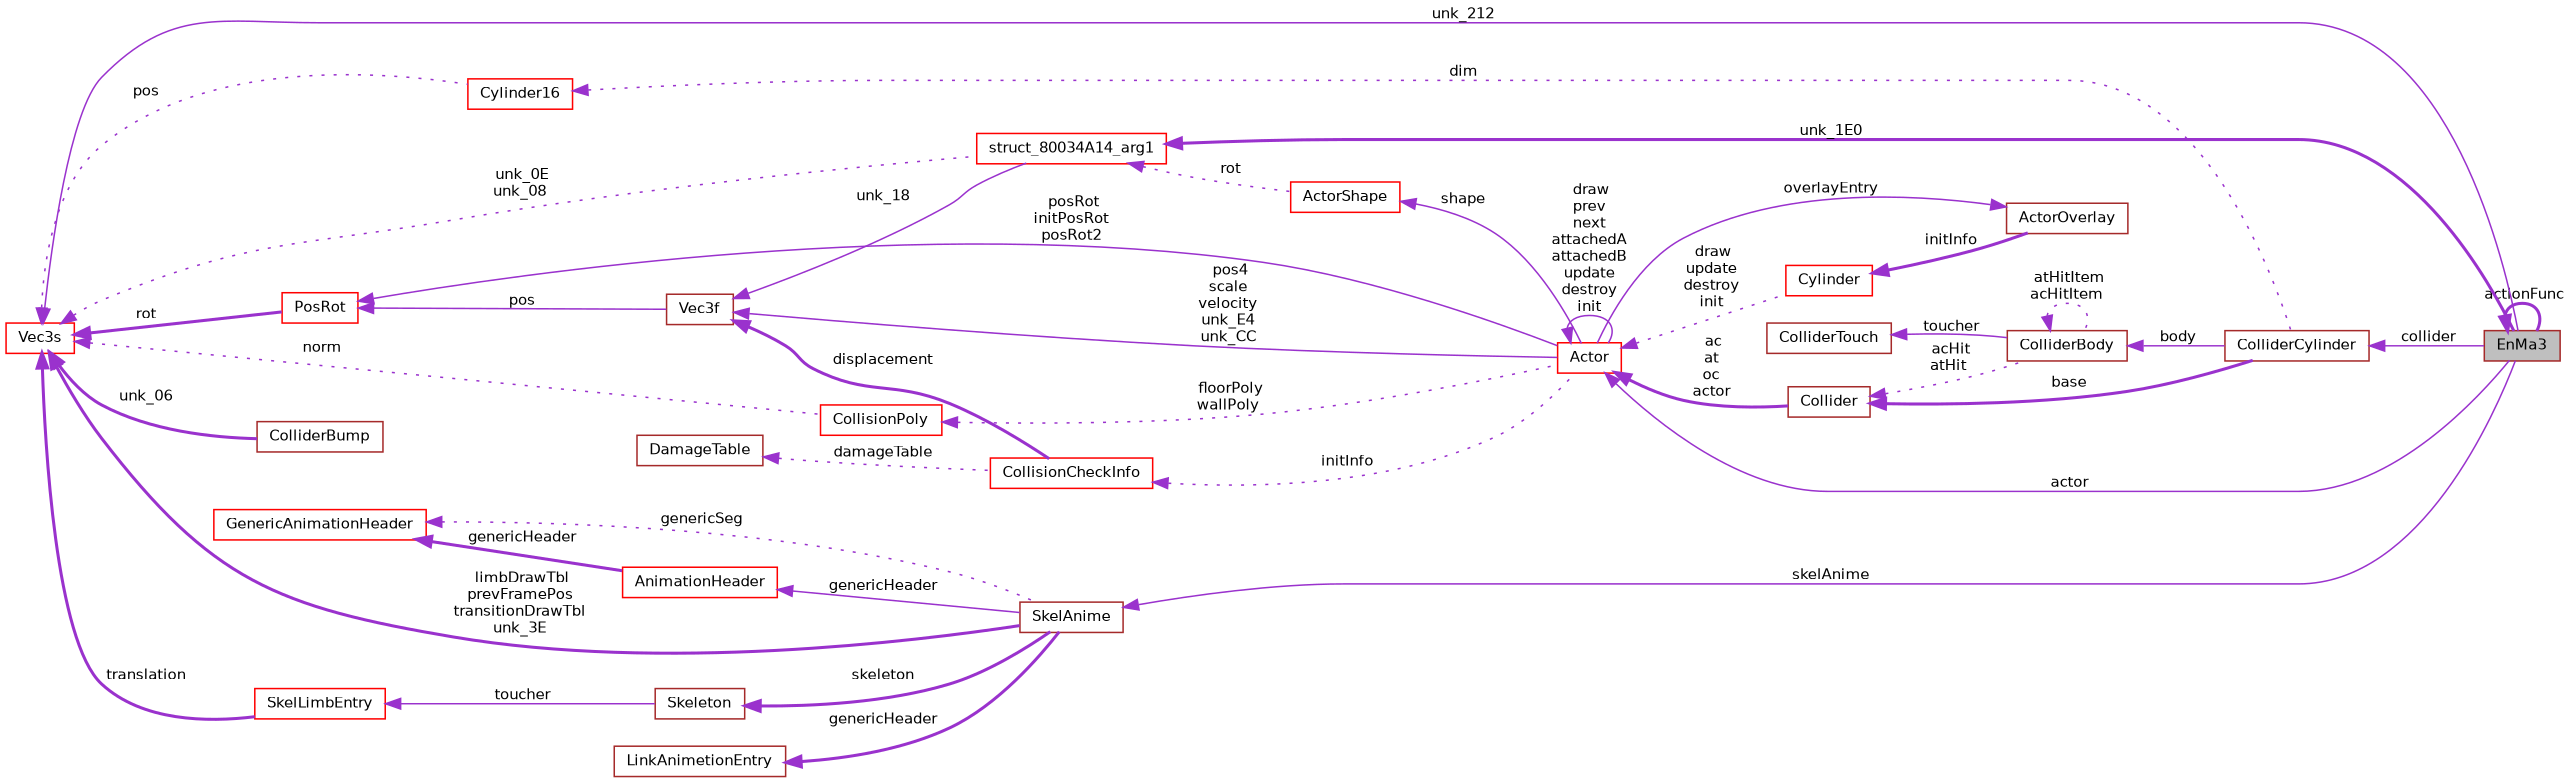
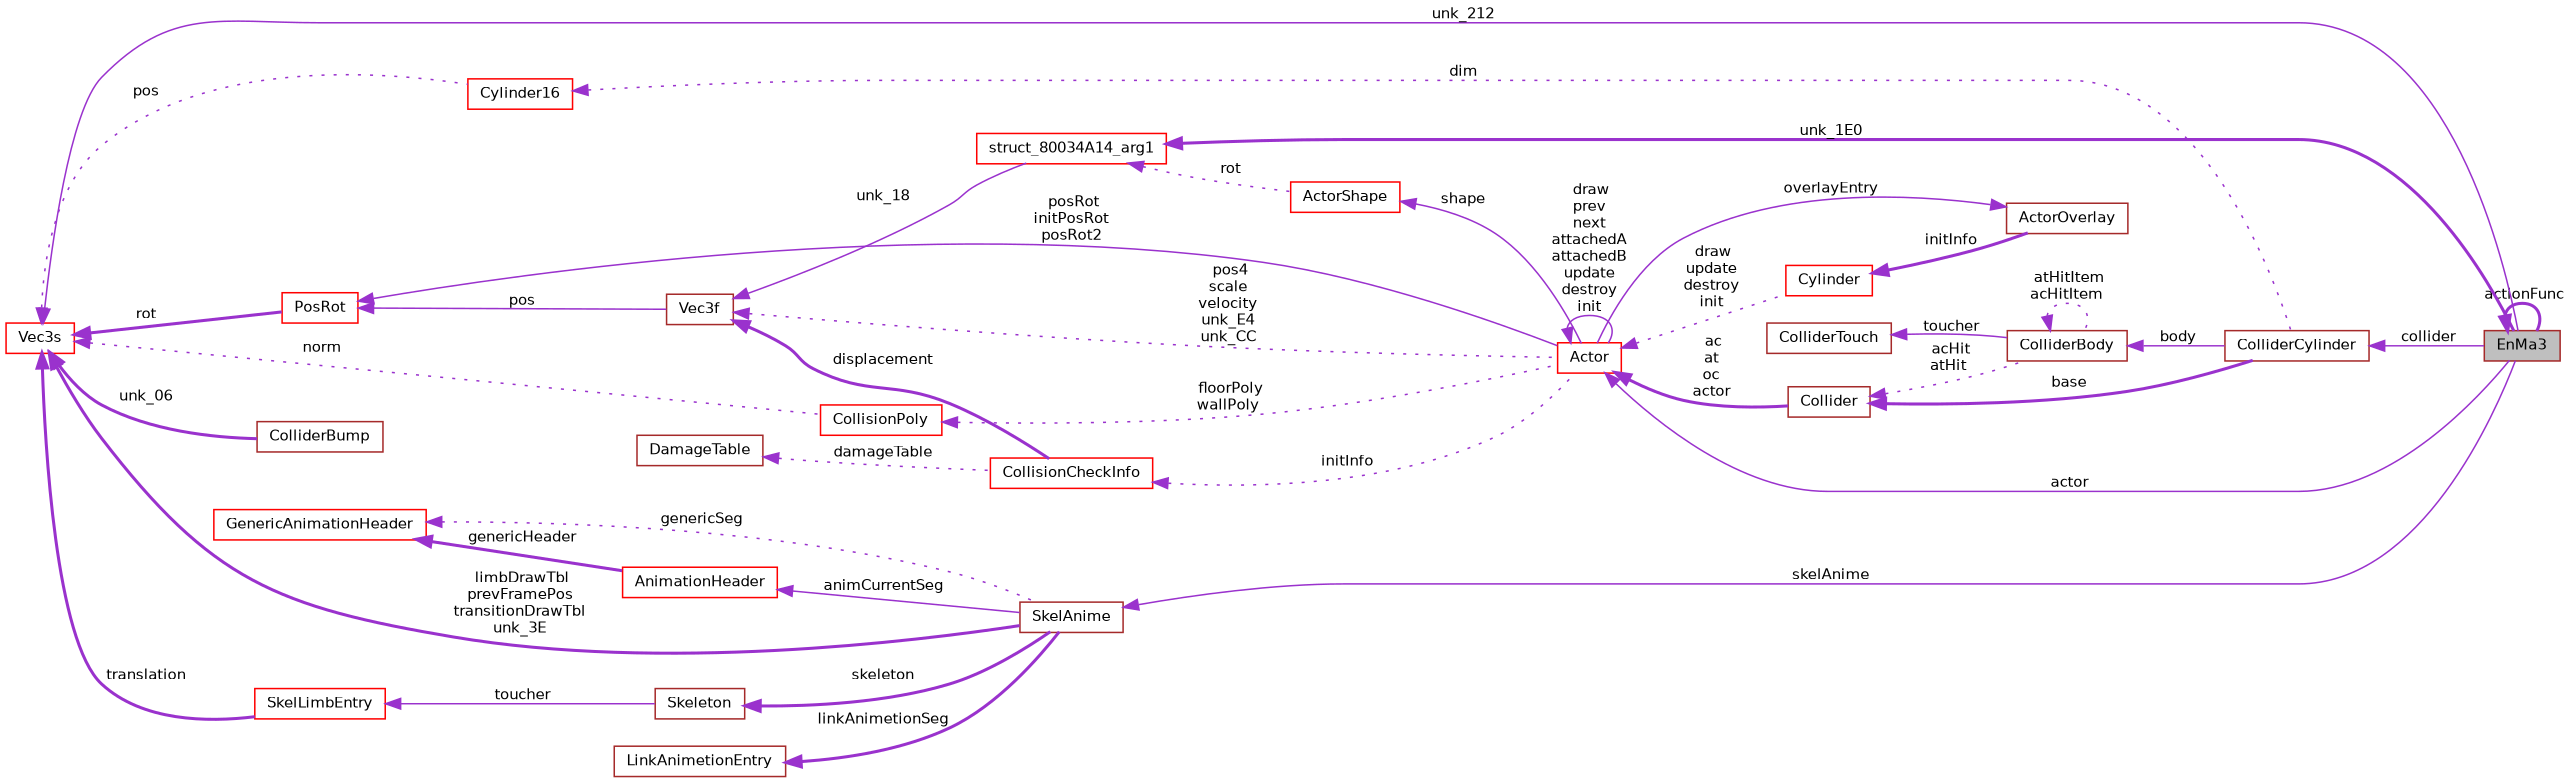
  digraph {
    rankdir=LR
    node [color=brown fillcolor=white fontname=Helvetica fontsize=10 shape=record style=filled]
    edge [color=darkorchid3 dir=back fontname=Helvetica fontsize=10 labelfontname=Helvetica labelfontsize=10 style=solid]
    n1 [fillcolor=grey75 fontcolor=black height=0.2 label=EnMa3 width=0.4]
    n2 [color=red height=0.2 label=Actor width=0.4]
    n3 [color=red height=0.2 label=Cylinder width=0.4]
    n4 [height=0.2 label=Collider width=0.4]
    n5 [height=0.2 label=ActorOverlay width=0.4]
    n6 [height=0.2 label=ColliderCylinder width=0.4]
    n7 [height=0.2 label=ColliderBody width=0.4]
    n8 [color=red height=0.2 label=PosRot width=0.4]
    n9 [height=0.2 label=Vec3f width=0.4]
    n10 [color=red height=0.2 label=Vec3s width=0.4]
    n11 [color=red height=0.2 label=CollisionPoly width=0.4]
    n12 [color=red height=0.2 label=struct_80034A14_arg1 width=0.4]
    n13 [color=red height=0.2 label=Cylinder16 width=0.4]
    n14 [height=0.2 label=ColliderBump width=0.4]
    n15 [height=0.2 label=SkelAnime width=0.4]
    n16 [color=red height=0.2 label=SkelLimbEntry width=0.4]
    n17 [color=red height=0.2 label=ActorShape width=0.4]
    n18 [height=0.2 label=Skeleton width=0.4]
    n19 [color=red height=0.2 label=CollisionCheckInfo width=0.4]
    n20 [height=0.2 label=DamageTable width=0.4]
    n21 [height=0.2 label=ColliderTouch width=0.4]
    n22 [color=red height=0.2 label=GenericAnimationHeader width=0.4]
    n23 [color=red height=0.2 label=AnimationHeader width=0.4]
    n24 [height=0.2 label=LinkAnimetionEntry width=0.4]
    n1 -> n1 [label=" actionFunc" style=bold]
    n2 -> n1 [label=" actor"]
    n2 -> n2 [label=" draw\nprev\nnext\nattachedA\nattachedB\nupdate\ndestroy\ninit"]
    n2 -> n3 [label=" draw\nupdate\ndestroy\ninit" style=dotted]
    n2 -> n4 [label=" ac\nat\noc\nactor" style=bold]
    n3 -> n5 [label=" initInfo" style=bold]
    n4 -> n6 [label=" base" style=bold]
    n4 -> n7 [label=" acHit\natHit" style=dotted]
    n5 -> n2 [label=" overlayEntry"]
    n6 -> n1 [label=" collider"]
    n7 -> n6 [label=" body"]
    n7 -> n7 [label=" atHitItem\nacHitItem" style=dotted]
    n8 -> n2 [label=" posRot\ninitPosRot\nposRot2"]
    n8 -> n9 [label=" pos"]
-   n9 -> n2 [label=" pos4\nscale\nvelocity\nunk_E4\nunk_CC"]
+   n9 -> n2 [label=" pos4\nscale\nvelocity\nunk_E4\nunk_CC" style=dotted]
    n9 -> n12 [label=" unk_18"]
    n9 -> n19 [label=" displacement" style=bold]
    n10 -> n1 [label=" unk_212"]
    n10 -> n8 [label=" rot" style=bold]
    n10 -> n11 [label=" norm" style=dotted]
-   n10 -> n12 [label=" unk_0E\nunk_08" style=dotted]
    n10 -> n13 [label=" pos" style=dotted]
    n10 -> n14 [label=" unk_06" style=bold]
    n10 -> n15 [label=" limbDrawTbl\nprevFramePos\ntransitionDrawTbl\nunk_3E" style=bold]
    n10 -> n16 [label=" translation" style=bold]
    n11 -> n2 [label=" floorPoly\nwallPoly" style=dotted]
    n12 -> n1 [label=" unk_1E0" style=bold]
    n12 -> n17 [label=" rot" style=dotted]
    n13 -> n6 [label=" dim" style=dotted]
    n15 -> n1 [label=" skelAnime"]
    n16 -> n18 [label=" toucher"]
    n17 -> n2 [label=" shape"]
    n18 -> n15 [label=" skeleton" style=bold]
    n19 -> n2 [label=" initInfo" style=dotted]
    n20 -> n19 [label=" damageTable" style=dotted]
    n21 -> n7 [label=" toucher"]
    n22 -> n15 [label=" genericSeg" style=dotted]
    n22 -> n23 [label=" genericHeader" style=bold]
-   n23 -> n15 [label=" genericHeader"]
-   n24 -> n15 [label=" genericHeader" style=bold]
+   n23 -> n15 [label=" animCurrentSeg"]
+   n24 -> n15 [label=" linkAnimetionSeg" style=bold]
  }
